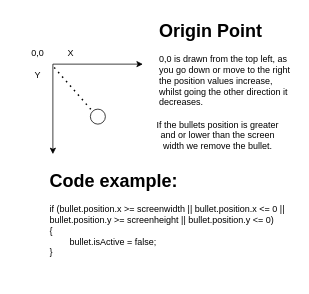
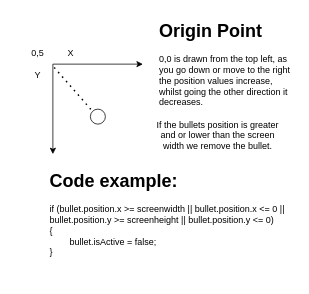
  <mxCell id="0" />
  <mxCell id="1" parent="0" />
  <mxCell id="2" value="" style="endArrow=classic;html=1;rounded=0;" edge="1" parent="1"><mxGeometry width="50" height="50" relative="1" as="geometry"><mxPoint x="70" y="85" as="sourcePoint" /><mxPoint x="70" y="205" as="targetPoint" /></mxGeometry></mxCell>
  <mxCell id="3" value="" style="endArrow=classic;html=1;rounded=0;" edge="1" parent="1"><mxGeometry width="50" height="50" relative="1" as="geometry"><mxPoint x="70" y="85" as="sourcePoint" /><mxPoint x="190" y="85" as="targetPoint" /></mxGeometry></mxCell>
  <mxCell id="4" value="X" style="text;html=1;align=center;verticalAlign=middle;whiteSpace=wrap;rounded=0;" vertex="1" parent="1"><mxGeometry x="64" y="55" width="60" height="30" as="geometry" /></mxCell>
  <mxCell id="5" value="Y" style="text;html=1;align=center;verticalAlign=middle;whiteSpace=wrap;rounded=0;" vertex="1" parent="1"><mxGeometry x="20" y="85" width="60" height="30" as="geometry" /></mxCell>
- <mxCell id="6" value="0,0" style="text;html=1;align=center;verticalAlign=middle;whiteSpace=wrap;rounded=0;" vertex="1" parent="1"><mxGeometry x="20" y="55" width="60" height="30" as="geometry" /></mxCell>
+ <mxCell id="6" value="0,5" style="text;html=1;align=center;verticalAlign=middle;whiteSpace=wrap;rounded=0;" vertex="1" parent="1"><mxGeometry x="20" y="55" width="60" height="30" as="geometry" /></mxCell>
  <mxCell id="7" value="&lt;h1 style=&quot;margin-top: 0px;&quot;&gt;Origin Point&lt;/h1&gt;&lt;div&gt;0,0 is drawn from the top left, as you go down or move to the right the position values increase, whilst going the other direction it decreases.&lt;/div&gt;" style="text;html=1;whiteSpace=wrap;overflow=hidden;rounded=0;" vertex="1" parent="1"><mxGeometry x="210" y="20" width="180" height="120" as="geometry" /></mxCell>
  <mxCell id="8" value="" style="ellipse;whiteSpace=wrap;html=1;aspect=fixed;" vertex="1" parent="1"><mxGeometry x="120" y="145" width="20" height="20" as="geometry" /></mxCell>
  <mxCell id="9" value="" style="endArrow=none;dashed=1;html=1;dashPattern=1 3;strokeWidth=2;rounded=0;exitX=0.894;exitY=-0.017;exitDx=0;exitDy=0;exitPerimeter=0;entryX=0;entryY=0;entryDx=0;entryDy=0;" edge="1" parent="1" target="8"><mxGeometry width="50" height="50" relative="1" as="geometry"><mxPoint x="71.82" y="89.49" as="sourcePoint" /><mxPoint x="188.18" y="120" as="targetPoint" /></mxGeometry></mxCell>
  <mxCell id="10" value="If the bullets position is greater and or lower than the screen width we remove the bullet." style="text;html=1;align=center;verticalAlign=middle;whiteSpace=wrap;rounded=0;" vertex="1" parent="1"><mxGeometry x="200" y="140" width="180" height="80" as="geometry" /></mxCell>
  <mxCell id="11" value="&lt;h1 style=&quot;margin-top: 0px;&quot;&gt;Code example:&lt;/h1&gt;&lt;div&gt;if (bullet.position.x &amp;gt;= screenwidth || bullet.position.x &amp;lt;= 0 || bullet.position.y &amp;gt;= screenheight || bullet.position.y &amp;lt;= 0)&lt;/div&gt;&lt;div&gt;{&lt;/div&gt;&lt;div&gt;&lt;span style=&quot;white-space: pre;&quot;&gt;&#09;&lt;/span&gt;bullet.isActive = false;&lt;br&gt;&lt;/div&gt;&lt;div&gt;}&lt;/div&gt;" style="text;html=1;whiteSpace=wrap;overflow=hidden;rounded=0;" vertex="1" parent="1"><mxGeometry x="64" y="220" width="320" height="150" as="geometry" /></mxCell>
